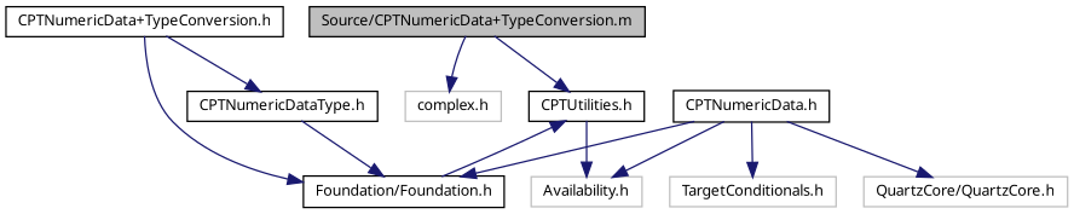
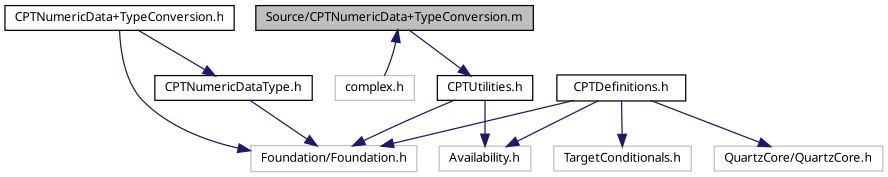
  digraph {
    node [color=black fontname="Lucinda Grande" fontsize=10 shape=record]
    edge [color=midnightblue fontname="Lucinda Grande" fontsize=10 labelfontname="Lucinda Grande" labelfontsize=10 style=solid]
    n1 [fillcolor=grey75 fontcolor=black height=0.2 label="Source/CPTNumericData+TypeConversion.m" style=filled width=0.4]
    n2 [height=0.2 label="CPTUtilities.h" width=0.4]
    n3 [color=grey75 height=0.2 label="complex.h" width=0.4]
    n4 [height=0.2 label="CPTNumericData+TypeConversion.h" width=0.4]
    n5 [height=0.2 label="CPTNumericDataType.h" width=0.4]
-   n6 [height=0.2 label="Foundation/Foundation.h" width=0.4]
+   n6 [color=grey75 height=0.2 label="Foundation/Foundation.h" width=0.4]
    n7 [color=grey75 height=0.2 label="Availability.h" width=0.4]
-   n8 [height=0.2 label="CPTNumericData.h" width=0.4]
+   n8 [height=0.2 label="CPTDefinitions.h" width=0.4]
    n9 [color=grey75 height=0.2 label="QuartzCore/QuartzCore.h" width=0.4]
    n10 [color=grey75 height=0.2 label="TargetConditionals.h" width=0.4]
    n1 -> n2
-   n1 -> n3
-   n6 -> n2
+   n3 -> n1
+   n2 -> n6
    n2 -> n7
    n4 -> n5
    n4 -> n6
    n5 -> n6
    n8 -> n6
    n8 -> n7
    n8 -> n9
    n8 -> n10
  }
